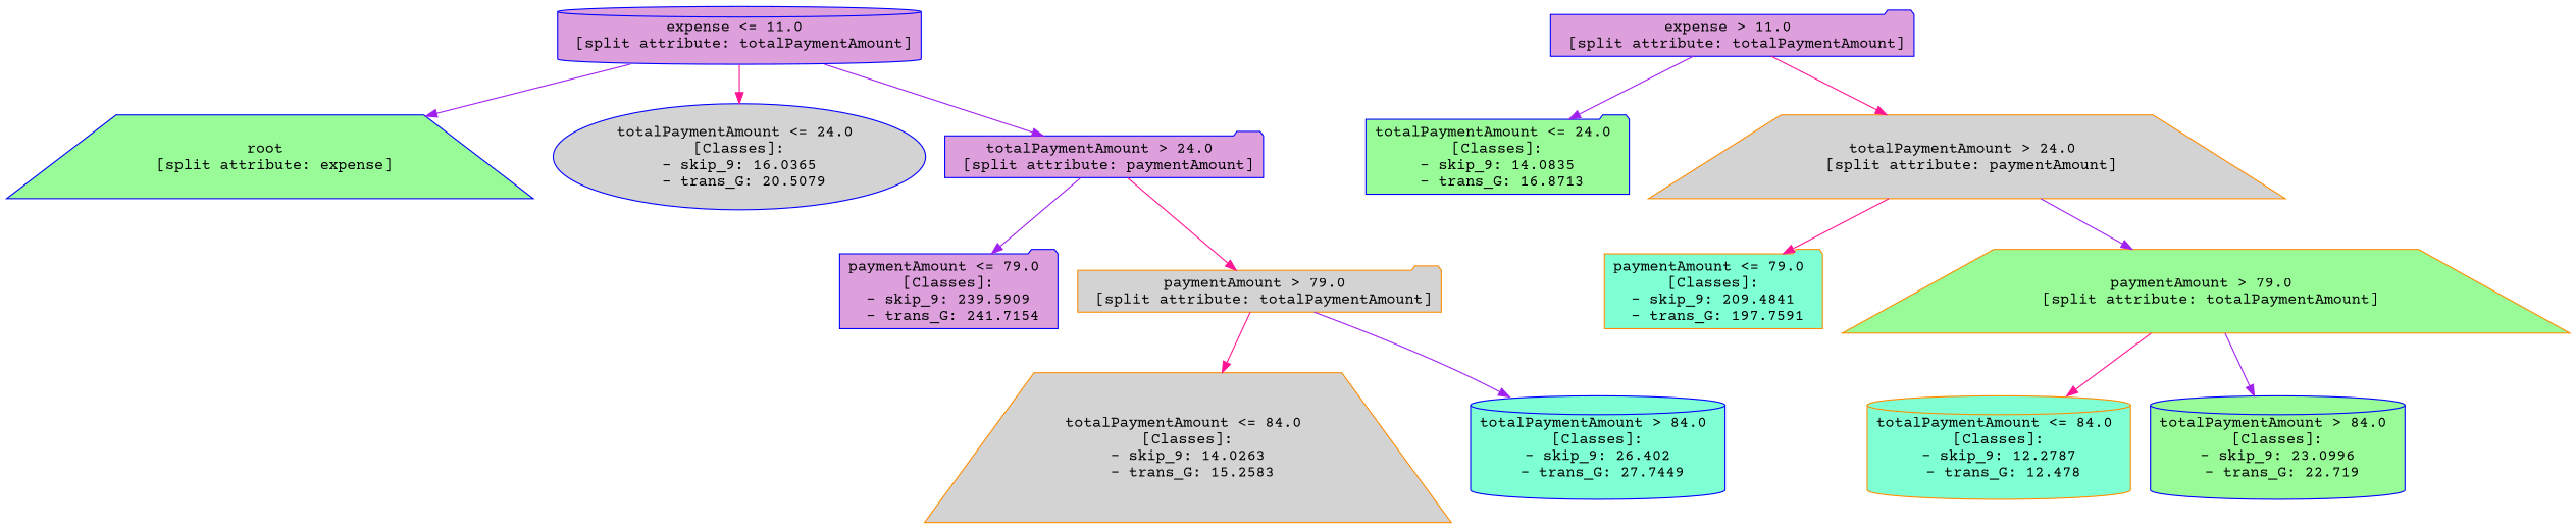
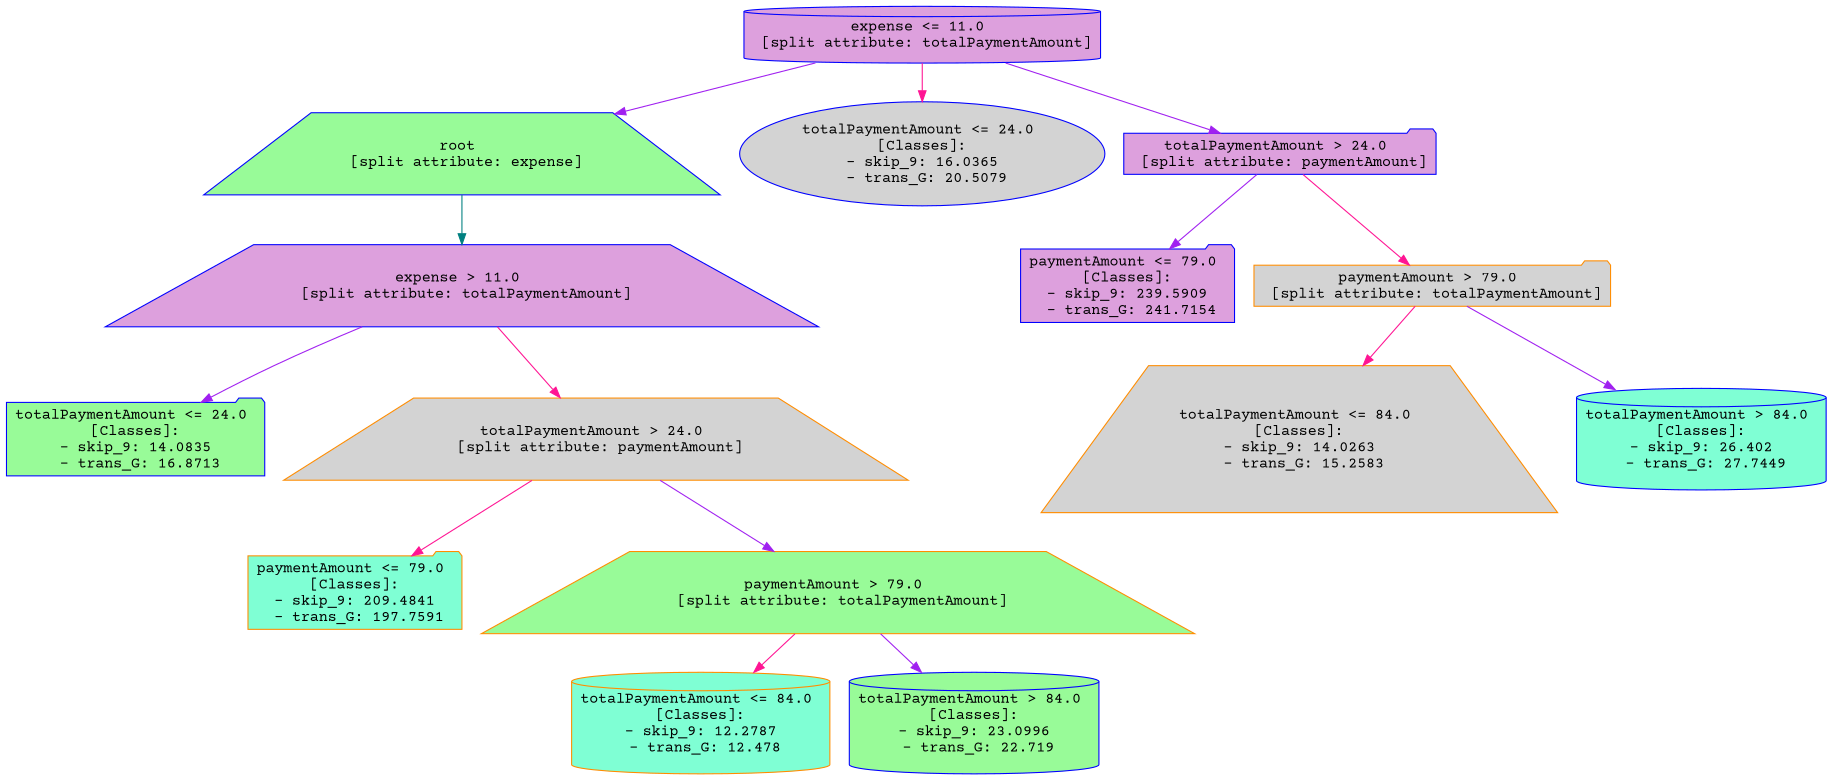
  digraph {
    fontname="Courier Prime"
    node [color=blue fillcolor=palegreen fontname="Courier Prime" shape=trapezium style=filled]
    edge [color=purple fontname="Courier Prime"]
    n1 [label="root \n [split attribute: expense]"]
-   n2 [fillcolor=plum label="expense > 11.0 \n [split attribute: totalPaymentAmount]" shape=folder]
+   n2 [fillcolor=plum label="expense > 11.0 \n [split attribute: totalPaymentAmount]"]
    n3 [fillcolor=plum label="expense <= 11.0 \n [split attribute: totalPaymentAmount]" shape=cylinder]
    n4 [fillcolor=lightgrey label="totalPaymentAmount <= 24.0 \n [Classes]: \n - skip_9: 16.0365 \n - trans_G: 20.5079" shape=ellipse]
    n5 [fillcolor=plum label="totalPaymentAmount > 24.0 \n [split attribute: paymentAmount]" shape=folder]
    n6 [label="totalPaymentAmount <= 24.0 \n [Classes]: \n - skip_9: 14.0835 \n - trans_G: 16.8713" shape=folder]
    n7 [color=darkorange fillcolor=lightgrey label="totalPaymentAmount > 24.0 \n [split attribute: paymentAmount]"]
    n8 [fillcolor=plum label="paymentAmount <= 79.0 \n [Classes]: \n - skip_9: 239.5909 \n - trans_G: 241.7154" shape=folder]
    n9 [color=darkorange fillcolor=lightgrey label="paymentAmount > 79.0 \n [split attribute: totalPaymentAmount]" shape=folder]
    n10 [color=darkorange fillcolor=lightgrey label="totalPaymentAmount <= 84.0 \n [Classes]: \n - skip_9: 14.0263 \n - trans_G: 15.2583"]
    n11 [fillcolor=aquamarine label="totalPaymentAmount > 84.0 \n [Classes]: \n - skip_9: 26.402 \n - trans_G: 27.7449" shape=cylinder]
    n12 [color=darkorange fillcolor=aquamarine label="paymentAmount <= 79.0 \n [Classes]: \n - skip_9: 209.4841 \n - trans_G: 197.7591" shape=folder]
    n13 [color=darkorange label="paymentAmount > 79.0 \n [split attribute: totalPaymentAmount]"]
    n14 [color=darkorange fillcolor=aquamarine label="totalPaymentAmount <= 84.0 \n [Classes]: \n - skip_9: 12.2787 \n - trans_G: 12.478" shape=cylinder]
    n15 [label="totalPaymentAmount > 84.0 \n [Classes]: \n - skip_9: 23.0996 \n - trans_G: 22.719" shape=cylinder]
+   n1 -> n2 [color=teal]
    n2 -> n6
    n2 -> n7 [color=deeppink]
    n3 -> n1
    n3 -> n4 [color=deeppink]
    n3 -> n5
    n5 -> n8
    n5 -> n9 [color=deeppink]
    n7 -> n12 [color=deeppink]
    n7 -> n13
    n9 -> n10 [color=deeppink]
    n9 -> n11
    n13 -> n14 [color=deeppink]
    n13 -> n15
  }
